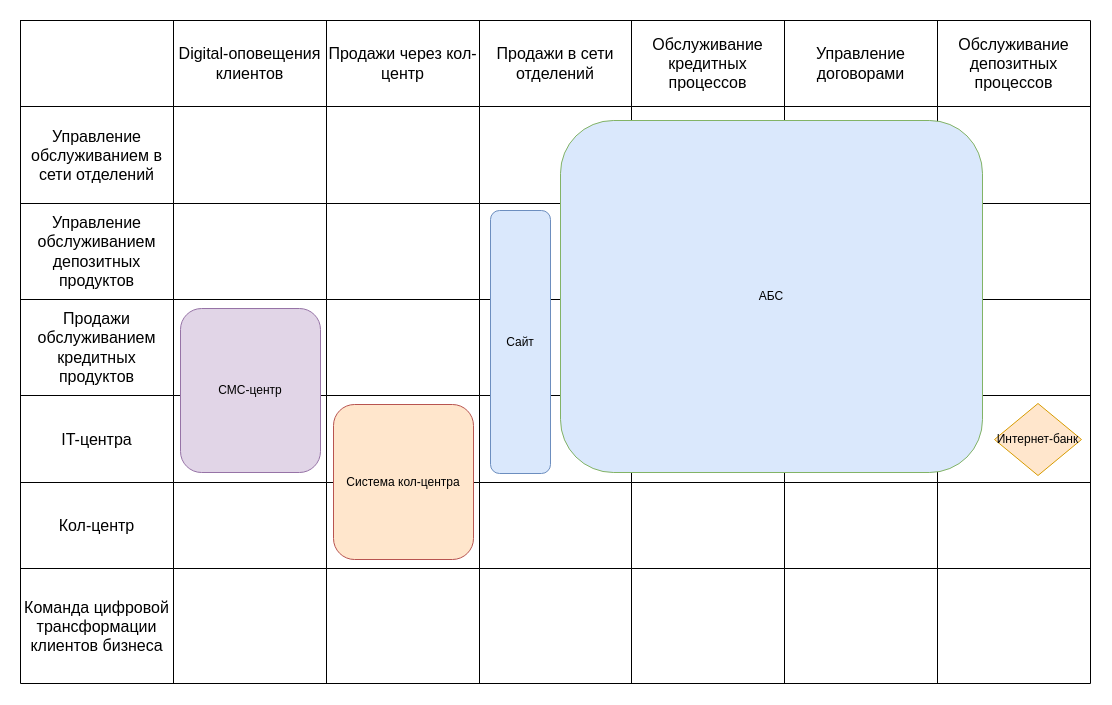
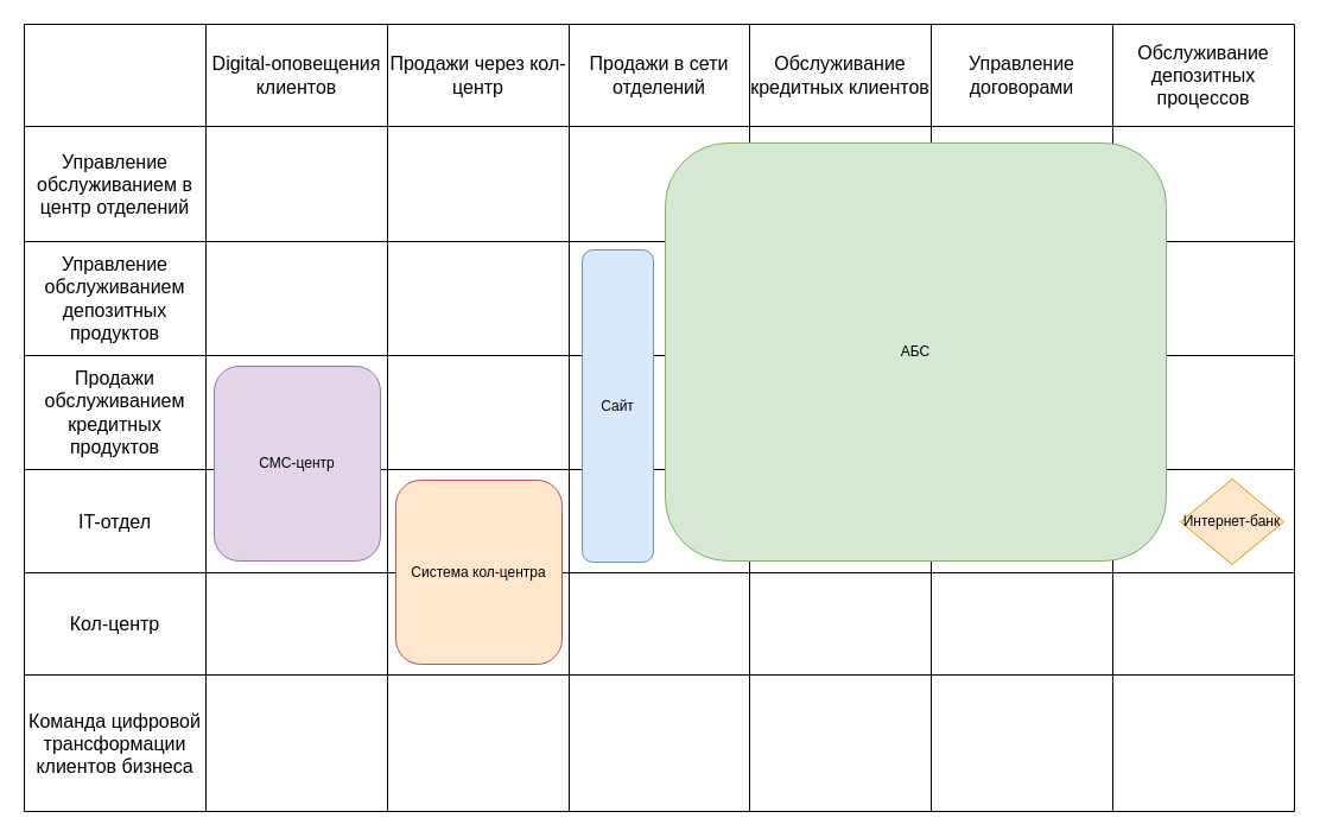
  <mxCell id="0" />
  <mxCell id="1" parent="0" />
  <mxCell id="2" value="" style="shape=table;startSize=0;container=1;collapsible=0;childLayout=tableLayout;fontSize=16;" parent="1" vertex="1"><mxGeometry x="20" y="20" width="1070" height="663" as="geometry" /></mxCell>
  <mxCell id="3" value="" style="shape=tableRow;horizontal=0;startSize=0;swimlaneHead=0;swimlaneBody=0;strokeColor=inherit;top=0;left=0;bottom=0;right=0;collapsible=0;dropTarget=0;fillColor=none;points=[[0,0.5],[1,0.5]];portConstraint=eastwest;fontSize=16;" parent="2" vertex="1"><mxGeometry width="1070" height="86" as="geometry" /></mxCell>
  <mxCell id="4" value="" style="shape=partialRectangle;html=1;whiteSpace=wrap;connectable=0;strokeColor=inherit;overflow=hidden;fillColor=none;top=0;left=0;bottom=0;right=0;pointerEvents=1;fontSize=16;" parent="3" vertex="1"><mxGeometry width="153" height="86" as="geometry"><mxRectangle width="153" height="86" as="alternateBounds" /></mxGeometry></mxCell>
  <mxCell id="5" value="Digital-оповещения клиентов" style="shape=partialRectangle;html=1;whiteSpace=wrap;connectable=0;strokeColor=inherit;overflow=hidden;fillColor=none;top=0;left=0;bottom=0;right=0;pointerEvents=1;fontSize=16;" parent="3" vertex="1"><mxGeometry x="153" width="153" height="86" as="geometry"><mxRectangle width="153" height="86" as="alternateBounds" /></mxGeometry></mxCell>
  <mxCell id="6" value="Продажи через кол-центр" style="shape=partialRectangle;html=1;whiteSpace=wrap;connectable=0;strokeColor=inherit;overflow=hidden;fillColor=none;top=0;left=0;bottom=0;right=0;pointerEvents=1;fontSize=16;" parent="3" vertex="1"><mxGeometry x="306" width="153" height="86" as="geometry"><mxRectangle width="153" height="86" as="alternateBounds" /></mxGeometry></mxCell>
  <mxCell id="7" value="Продажи в сети отделений" style="shape=partialRectangle;html=1;whiteSpace=wrap;connectable=0;strokeColor=inherit;overflow=hidden;fillColor=none;top=0;left=0;bottom=0;right=0;pointerEvents=1;fontSize=16;" parent="3" vertex="1"><mxGeometry x="459" width="152" height="86" as="geometry"><mxRectangle width="152" height="86" as="alternateBounds" /></mxGeometry></mxCell>
- <mxCell id="8" value="Обслуживание кредитных процессов" style="shape=partialRectangle;html=1;whiteSpace=wrap;connectable=0;strokeColor=inherit;overflow=hidden;fillColor=none;top=0;left=0;bottom=0;right=0;pointerEvents=1;fontSize=16;" parent="3" vertex="1"><mxGeometry x="611" width="153" height="86" as="geometry"><mxRectangle width="153" height="86" as="alternateBounds" /></mxGeometry></mxCell>
+ <mxCell id="8" value="Обслуживание кредитных клиентов" style="shape=partialRectangle;html=1;whiteSpace=wrap;connectable=0;strokeColor=inherit;overflow=hidden;fillColor=none;top=0;left=0;bottom=0;right=0;pointerEvents=1;fontSize=16;" parent="3" vertex="1"><mxGeometry x="611" width="153" height="86" as="geometry"><mxRectangle width="153" height="86" as="alternateBounds" /></mxGeometry></mxCell>
  <mxCell id="9" value="Управление договорами" style="shape=partialRectangle;html=1;whiteSpace=wrap;connectable=0;strokeColor=inherit;overflow=hidden;fillColor=none;top=0;left=0;bottom=0;right=0;pointerEvents=1;fontSize=16;" parent="3" vertex="1"><mxGeometry x="764" width="153" height="86" as="geometry"><mxRectangle width="153" height="86" as="alternateBounds" /></mxGeometry></mxCell>
  <mxCell id="10" value="Обслуживание депозитных процессов" style="shape=partialRectangle;html=1;whiteSpace=wrap;connectable=0;strokeColor=inherit;overflow=hidden;fillColor=none;top=0;left=0;bottom=0;right=0;pointerEvents=1;fontSize=16;" vertex="1" parent="3"><mxGeometry x="917" width="153" height="86" as="geometry"><mxRectangle width="153" height="86" as="alternateBounds" /></mxGeometry></mxCell>
  <mxCell id="11" value="" style="shape=tableRow;horizontal=0;startSize=0;swimlaneHead=0;swimlaneBody=0;strokeColor=inherit;top=0;left=0;bottom=0;right=0;collapsible=0;dropTarget=0;fillColor=none;points=[[0,0.5],[1,0.5]];portConstraint=eastwest;fontSize=16;" parent="2" vertex="1"><mxGeometry y="86" width="1070" height="97" as="geometry" /></mxCell>
- <mxCell id="12" value="Управление обслуживанием в сети отделений" style="shape=partialRectangle;html=1;whiteSpace=wrap;connectable=0;strokeColor=inherit;overflow=hidden;fillColor=none;top=0;left=0;bottom=0;right=0;pointerEvents=1;fontSize=16;" parent="11" vertex="1"><mxGeometry width="153" height="97" as="geometry"><mxRectangle width="153" height="97" as="alternateBounds" /></mxGeometry></mxCell>
+ <mxCell id="12" value="Управление обслуживанием в центр отделений" style="shape=partialRectangle;html=1;whiteSpace=wrap;connectable=0;strokeColor=inherit;overflow=hidden;fillColor=none;top=0;left=0;bottom=0;right=0;pointerEvents=1;fontSize=16;" parent="11" vertex="1"><mxGeometry width="153" height="97" as="geometry"><mxRectangle width="153" height="97" as="alternateBounds" /></mxGeometry></mxCell>
  <mxCell id="13" value="" style="shape=partialRectangle;html=1;whiteSpace=wrap;connectable=0;strokeColor=inherit;overflow=hidden;fillColor=none;top=0;left=0;bottom=0;right=0;pointerEvents=1;fontSize=16;" parent="11" vertex="1"><mxGeometry x="153" width="153" height="97" as="geometry"><mxRectangle width="153" height="97" as="alternateBounds" /></mxGeometry></mxCell>
  <mxCell id="14" value="" style="shape=partialRectangle;html=1;whiteSpace=wrap;connectable=0;strokeColor=inherit;overflow=hidden;fillColor=none;top=0;left=0;bottom=0;right=0;pointerEvents=1;fontSize=16;" parent="11" vertex="1"><mxGeometry x="306" width="153" height="97" as="geometry"><mxRectangle width="153" height="97" as="alternateBounds" /></mxGeometry></mxCell>
  <mxCell id="15" style="shape=partialRectangle;html=1;whiteSpace=wrap;connectable=0;strokeColor=inherit;overflow=hidden;fillColor=none;top=0;left=0;bottom=0;right=0;pointerEvents=1;fontSize=16;" parent="11" vertex="1"><mxGeometry x="459" width="152" height="97" as="geometry"><mxRectangle width="152" height="97" as="alternateBounds" /></mxGeometry></mxCell>
  <mxCell id="16" style="shape=partialRectangle;html=1;whiteSpace=wrap;connectable=0;strokeColor=inherit;overflow=hidden;fillColor=none;top=0;left=0;bottom=0;right=0;pointerEvents=1;fontSize=16;" parent="11" vertex="1"><mxGeometry x="611" width="153" height="97" as="geometry"><mxRectangle width="153" height="97" as="alternateBounds" /></mxGeometry></mxCell>
  <mxCell id="17" style="shape=partialRectangle;html=1;whiteSpace=wrap;connectable=0;strokeColor=inherit;overflow=hidden;fillColor=none;top=0;left=0;bottom=0;right=0;pointerEvents=1;fontSize=16;" parent="11" vertex="1"><mxGeometry x="764" width="153" height="97" as="geometry"><mxRectangle width="153" height="97" as="alternateBounds" /></mxGeometry></mxCell>
  <mxCell id="18" style="shape=partialRectangle;html=1;whiteSpace=wrap;connectable=0;strokeColor=inherit;overflow=hidden;fillColor=none;top=0;left=0;bottom=0;right=0;pointerEvents=1;fontSize=16;" vertex="1" parent="11"><mxGeometry x="917" width="153" height="97" as="geometry"><mxRectangle width="153" height="97" as="alternateBounds" /></mxGeometry></mxCell>
  <mxCell id="19" style="shape=tableRow;horizontal=0;startSize=0;swimlaneHead=0;swimlaneBody=0;strokeColor=inherit;top=0;left=0;bottom=0;right=0;collapsible=0;dropTarget=0;fillColor=none;points=[[0,0.5],[1,0.5]];portConstraint=eastwest;fontSize=16;" parent="2" vertex="1"><mxGeometry y="183" width="1070" height="96" as="geometry" /></mxCell>
  <mxCell id="20" value="Управление обслуживанием депозитных продуктов" style="shape=partialRectangle;html=1;whiteSpace=wrap;connectable=0;strokeColor=inherit;overflow=hidden;fillColor=none;top=0;left=0;bottom=0;right=0;pointerEvents=1;fontSize=16;" parent="19" vertex="1"><mxGeometry width="153" height="96" as="geometry"><mxRectangle width="153" height="96" as="alternateBounds" /></mxGeometry></mxCell>
  <mxCell id="21" style="shape=partialRectangle;html=1;whiteSpace=wrap;connectable=0;strokeColor=inherit;overflow=hidden;fillColor=none;top=0;left=0;bottom=0;right=0;pointerEvents=1;fontSize=16;" parent="19" vertex="1"><mxGeometry x="153" width="153" height="96" as="geometry"><mxRectangle width="153" height="96" as="alternateBounds" /></mxGeometry></mxCell>
  <mxCell id="22" style="shape=partialRectangle;html=1;whiteSpace=wrap;connectable=0;strokeColor=inherit;overflow=hidden;fillColor=none;top=0;left=0;bottom=0;right=0;pointerEvents=1;fontSize=16;" parent="19" vertex="1"><mxGeometry x="306" width="153" height="96" as="geometry"><mxRectangle width="153" height="96" as="alternateBounds" /></mxGeometry></mxCell>
  <mxCell id="23" style="shape=partialRectangle;html=1;whiteSpace=wrap;connectable=0;strokeColor=inherit;overflow=hidden;fillColor=none;top=0;left=0;bottom=0;right=0;pointerEvents=1;fontSize=16;" parent="19" vertex="1"><mxGeometry x="459" width="152" height="96" as="geometry"><mxRectangle width="152" height="96" as="alternateBounds" /></mxGeometry></mxCell>
  <mxCell id="24" style="shape=partialRectangle;html=1;whiteSpace=wrap;connectable=0;strokeColor=inherit;overflow=hidden;fillColor=none;top=0;left=0;bottom=0;right=0;pointerEvents=1;fontSize=16;" parent="19" vertex="1"><mxGeometry x="611" width="153" height="96" as="geometry"><mxRectangle width="153" height="96" as="alternateBounds" /></mxGeometry></mxCell>
  <mxCell id="25" style="shape=partialRectangle;html=1;whiteSpace=wrap;connectable=0;strokeColor=inherit;overflow=hidden;fillColor=none;top=0;left=0;bottom=0;right=0;pointerEvents=1;fontSize=16;" parent="19" vertex="1"><mxGeometry x="764" width="153" height="96" as="geometry"><mxRectangle width="153" height="96" as="alternateBounds" /></mxGeometry></mxCell>
  <mxCell id="26" style="shape=partialRectangle;html=1;whiteSpace=wrap;connectable=0;strokeColor=inherit;overflow=hidden;fillColor=none;top=0;left=0;bottom=0;right=0;pointerEvents=1;fontSize=16;" vertex="1" parent="19"><mxGeometry x="917" width="153" height="96" as="geometry"><mxRectangle width="153" height="96" as="alternateBounds" /></mxGeometry></mxCell>
  <mxCell id="27" style="shape=tableRow;horizontal=0;startSize=0;swimlaneHead=0;swimlaneBody=0;strokeColor=inherit;top=0;left=0;bottom=0;right=0;collapsible=0;dropTarget=0;fillColor=none;points=[[0,0.5],[1,0.5]];portConstraint=eastwest;fontSize=16;" vertex="1" parent="2"><mxGeometry y="279" width="1070" height="96" as="geometry" /></mxCell>
  <mxCell id="28" value="Продажи обслуживанием кредитных продуктов" style="shape=partialRectangle;html=1;whiteSpace=wrap;connectable=0;strokeColor=inherit;overflow=hidden;fillColor=none;top=0;left=0;bottom=0;right=0;pointerEvents=1;fontSize=16;" vertex="1" parent="27"><mxGeometry width="153" height="96" as="geometry"><mxRectangle width="153" height="96" as="alternateBounds" /></mxGeometry></mxCell>
  <mxCell id="29" style="shape=partialRectangle;html=1;whiteSpace=wrap;connectable=0;strokeColor=inherit;overflow=hidden;fillColor=none;top=0;left=0;bottom=0;right=0;pointerEvents=1;fontSize=16;" vertex="1" parent="27"><mxGeometry x="153" width="153" height="96" as="geometry"><mxRectangle width="153" height="96" as="alternateBounds" /></mxGeometry></mxCell>
  <mxCell id="30" style="shape=partialRectangle;html=1;whiteSpace=wrap;connectable=0;strokeColor=inherit;overflow=hidden;fillColor=none;top=0;left=0;bottom=0;right=0;pointerEvents=1;fontSize=16;" vertex="1" parent="27"><mxGeometry x="306" width="153" height="96" as="geometry"><mxRectangle width="153" height="96" as="alternateBounds" /></mxGeometry></mxCell>
  <mxCell id="31" style="shape=partialRectangle;html=1;whiteSpace=wrap;connectable=0;strokeColor=inherit;overflow=hidden;fillColor=none;top=0;left=0;bottom=0;right=0;pointerEvents=1;fontSize=16;" vertex="1" parent="27"><mxGeometry x="459" width="152" height="96" as="geometry"><mxRectangle width="152" height="96" as="alternateBounds" /></mxGeometry></mxCell>
  <mxCell id="32" value="" style="shape=partialRectangle;html=1;whiteSpace=wrap;connectable=0;strokeColor=inherit;overflow=hidden;fillColor=none;top=0;left=0;bottom=0;right=0;pointerEvents=1;fontSize=16;" vertex="1" parent="27"><mxGeometry x="611" width="153" height="96" as="geometry"><mxRectangle width="153" height="96" as="alternateBounds" /></mxGeometry></mxCell>
  <mxCell id="33" style="shape=partialRectangle;html=1;whiteSpace=wrap;connectable=0;strokeColor=inherit;overflow=hidden;fillColor=none;top=0;left=0;bottom=0;right=0;pointerEvents=1;fontSize=16;" vertex="1" parent="27"><mxGeometry x="764" width="153" height="96" as="geometry"><mxRectangle width="153" height="96" as="alternateBounds" /></mxGeometry></mxCell>
  <mxCell id="34" style="shape=partialRectangle;html=1;whiteSpace=wrap;connectable=0;strokeColor=inherit;overflow=hidden;fillColor=none;top=0;left=0;bottom=0;right=0;pointerEvents=1;fontSize=16;" vertex="1" parent="27"><mxGeometry x="917" width="153" height="96" as="geometry"><mxRectangle width="153" height="96" as="alternateBounds" /></mxGeometry></mxCell>
  <mxCell id="35" style="shape=tableRow;horizontal=0;startSize=0;swimlaneHead=0;swimlaneBody=0;strokeColor=inherit;top=0;left=0;bottom=0;right=0;collapsible=0;dropTarget=0;fillColor=none;points=[[0,0.5],[1,0.5]];portConstraint=eastwest;fontSize=16;" parent="2" vertex="1"><mxGeometry y="375" width="1070" height="87" as="geometry" /></mxCell>
- <mxCell id="36" value="IT-центра" style="shape=partialRectangle;html=1;whiteSpace=wrap;connectable=0;strokeColor=inherit;overflow=hidden;fillColor=none;top=0;left=0;bottom=0;right=0;pointerEvents=1;fontSize=16;" parent="35" vertex="1"><mxGeometry width="153" height="87" as="geometry"><mxRectangle width="153" height="87" as="alternateBounds" /></mxGeometry></mxCell>
+ <mxCell id="36" value="IT-отдел" style="shape=partialRectangle;html=1;whiteSpace=wrap;connectable=0;strokeColor=inherit;overflow=hidden;fillColor=none;top=0;left=0;bottom=0;right=0;pointerEvents=1;fontSize=16;" parent="35" vertex="1"><mxGeometry width="153" height="87" as="geometry"><mxRectangle width="153" height="87" as="alternateBounds" /></mxGeometry></mxCell>
  <mxCell id="37" style="shape=partialRectangle;html=1;whiteSpace=wrap;connectable=0;strokeColor=inherit;overflow=hidden;fillColor=none;top=0;left=0;bottom=0;right=0;pointerEvents=1;fontSize=16;" parent="35" vertex="1"><mxGeometry x="153" width="153" height="87" as="geometry"><mxRectangle width="153" height="87" as="alternateBounds" /></mxGeometry></mxCell>
  <mxCell id="38" style="shape=partialRectangle;html=1;whiteSpace=wrap;connectable=0;strokeColor=inherit;overflow=hidden;fillColor=none;top=0;left=0;bottom=0;right=0;pointerEvents=1;fontSize=16;" parent="35" vertex="1"><mxGeometry x="306" width="153" height="87" as="geometry"><mxRectangle width="153" height="87" as="alternateBounds" /></mxGeometry></mxCell>
  <mxCell id="39" style="shape=partialRectangle;html=1;whiteSpace=wrap;connectable=0;strokeColor=inherit;overflow=hidden;fillColor=none;top=0;left=0;bottom=0;right=0;pointerEvents=1;fontSize=16;" parent="35" vertex="1"><mxGeometry x="459" width="152" height="87" as="geometry"><mxRectangle width="152" height="87" as="alternateBounds" /></mxGeometry></mxCell>
  <mxCell id="40" style="shape=partialRectangle;html=1;whiteSpace=wrap;connectable=0;strokeColor=inherit;overflow=hidden;fillColor=none;top=0;left=0;bottom=0;right=0;pointerEvents=1;fontSize=16;" parent="35" vertex="1"><mxGeometry x="611" width="153" height="87" as="geometry"><mxRectangle width="153" height="87" as="alternateBounds" /></mxGeometry></mxCell>
  <mxCell id="41" style="shape=partialRectangle;html=1;whiteSpace=wrap;connectable=0;strokeColor=inherit;overflow=hidden;fillColor=none;top=0;left=0;bottom=0;right=0;pointerEvents=1;fontSize=16;" parent="35" vertex="1"><mxGeometry x="764" width="153" height="87" as="geometry"><mxRectangle width="153" height="87" as="alternateBounds" /></mxGeometry></mxCell>
  <mxCell id="42" style="shape=partialRectangle;html=1;whiteSpace=wrap;connectable=0;strokeColor=inherit;overflow=hidden;fillColor=none;top=0;left=0;bottom=0;right=0;pointerEvents=1;fontSize=16;" vertex="1" parent="35"><mxGeometry x="917" width="153" height="87" as="geometry"><mxRectangle width="153" height="87" as="alternateBounds" /></mxGeometry></mxCell>
  <mxCell id="43" style="shape=tableRow;horizontal=0;startSize=0;swimlaneHead=0;swimlaneBody=0;strokeColor=inherit;top=0;left=0;bottom=0;right=0;collapsible=0;dropTarget=0;fillColor=none;points=[[0,0.5],[1,0.5]];portConstraint=eastwest;fontSize=16;" parent="2" vertex="1"><mxGeometry y="462" width="1070" height="86" as="geometry" /></mxCell>
  <mxCell id="44" value="Кол-центр" style="shape=partialRectangle;html=1;whiteSpace=wrap;connectable=0;strokeColor=inherit;overflow=hidden;fillColor=none;top=0;left=0;bottom=0;right=0;pointerEvents=1;fontSize=16;" parent="43" vertex="1"><mxGeometry width="153" height="86" as="geometry"><mxRectangle width="153" height="86" as="alternateBounds" /></mxGeometry></mxCell>
  <mxCell id="45" style="shape=partialRectangle;html=1;whiteSpace=wrap;connectable=0;strokeColor=inherit;overflow=hidden;fillColor=none;top=0;left=0;bottom=0;right=0;pointerEvents=1;fontSize=16;" parent="43" vertex="1"><mxGeometry x="153" width="153" height="86" as="geometry"><mxRectangle width="153" height="86" as="alternateBounds" /></mxGeometry></mxCell>
  <mxCell id="46" value="" style="shape=partialRectangle;html=1;whiteSpace=wrap;connectable=0;strokeColor=inherit;overflow=hidden;fillColor=none;top=0;left=0;bottom=0;right=0;pointerEvents=1;fontSize=16;" parent="43" vertex="1"><mxGeometry x="306" width="153" height="86" as="geometry"><mxRectangle width="153" height="86" as="alternateBounds" /></mxGeometry></mxCell>
  <mxCell id="47" style="shape=partialRectangle;html=1;whiteSpace=wrap;connectable=0;strokeColor=inherit;overflow=hidden;fillColor=none;top=0;left=0;bottom=0;right=0;pointerEvents=1;fontSize=16;" parent="43" vertex="1"><mxGeometry x="459" width="152" height="86" as="geometry"><mxRectangle width="152" height="86" as="alternateBounds" /></mxGeometry></mxCell>
  <mxCell id="48" style="shape=partialRectangle;html=1;whiteSpace=wrap;connectable=0;strokeColor=inherit;overflow=hidden;fillColor=none;top=0;left=0;bottom=0;right=0;pointerEvents=1;fontSize=16;" parent="43" vertex="1"><mxGeometry x="611" width="153" height="86" as="geometry"><mxRectangle width="153" height="86" as="alternateBounds" /></mxGeometry></mxCell>
  <mxCell id="49" style="shape=partialRectangle;html=1;whiteSpace=wrap;connectable=0;strokeColor=inherit;overflow=hidden;fillColor=none;top=0;left=0;bottom=0;right=0;pointerEvents=1;fontSize=16;" parent="43" vertex="1"><mxGeometry x="764" width="153" height="86" as="geometry"><mxRectangle width="153" height="86" as="alternateBounds" /></mxGeometry></mxCell>
  <mxCell id="50" style="shape=partialRectangle;html=1;whiteSpace=wrap;connectable=0;strokeColor=inherit;overflow=hidden;fillColor=none;top=0;left=0;bottom=0;right=0;pointerEvents=1;fontSize=16;" vertex="1" parent="43"><mxGeometry x="917" width="153" height="86" as="geometry"><mxRectangle width="153" height="86" as="alternateBounds" /></mxGeometry></mxCell>
  <mxCell id="51" style="shape=tableRow;horizontal=0;startSize=0;swimlaneHead=0;swimlaneBody=0;strokeColor=inherit;top=0;left=0;bottom=0;right=0;collapsible=0;dropTarget=0;fillColor=none;points=[[0,0.5],[1,0.5]];portConstraint=eastwest;fontSize=16;" vertex="1" parent="2"><mxGeometry y="548" width="1070" height="115" as="geometry" /></mxCell>
  <mxCell id="52" value="Команда цифровой трансформации клиентов бизнеса" style="shape=partialRectangle;html=1;whiteSpace=wrap;connectable=0;strokeColor=inherit;overflow=hidden;fillColor=none;top=0;left=0;bottom=0;right=0;pointerEvents=1;fontSize=16;" vertex="1" parent="51"><mxGeometry width="153" height="115" as="geometry"><mxRectangle width="153" height="115" as="alternateBounds" /></mxGeometry></mxCell>
  <mxCell id="53" style="shape=partialRectangle;html=1;whiteSpace=wrap;connectable=0;strokeColor=inherit;overflow=hidden;fillColor=none;top=0;left=0;bottom=0;right=0;pointerEvents=1;fontSize=16;" vertex="1" parent="51"><mxGeometry x="153" width="153" height="115" as="geometry"><mxRectangle width="153" height="115" as="alternateBounds" /></mxGeometry></mxCell>
  <mxCell id="54" style="shape=partialRectangle;html=1;whiteSpace=wrap;connectable=0;strokeColor=inherit;overflow=hidden;fillColor=none;top=0;left=0;bottom=0;right=0;pointerEvents=1;fontSize=16;" vertex="1" parent="51"><mxGeometry x="306" width="153" height="115" as="geometry"><mxRectangle width="153" height="115" as="alternateBounds" /></mxGeometry></mxCell>
  <mxCell id="55" style="shape=partialRectangle;html=1;whiteSpace=wrap;connectable=0;strokeColor=inherit;overflow=hidden;fillColor=none;top=0;left=0;bottom=0;right=0;pointerEvents=1;fontSize=16;" vertex="1" parent="51"><mxGeometry x="459" width="152" height="115" as="geometry"><mxRectangle width="152" height="115" as="alternateBounds" /></mxGeometry></mxCell>
  <mxCell id="56" style="shape=partialRectangle;html=1;whiteSpace=wrap;connectable=0;strokeColor=inherit;overflow=hidden;fillColor=none;top=0;left=0;bottom=0;right=0;pointerEvents=1;fontSize=16;" vertex="1" parent="51"><mxGeometry x="611" width="153" height="115" as="geometry"><mxRectangle width="153" height="115" as="alternateBounds" /></mxGeometry></mxCell>
  <mxCell id="57" style="shape=partialRectangle;html=1;whiteSpace=wrap;connectable=0;strokeColor=inherit;overflow=hidden;fillColor=none;top=0;left=0;bottom=0;right=0;pointerEvents=1;fontSize=16;" vertex="1" parent="51"><mxGeometry x="764" width="153" height="115" as="geometry"><mxRectangle width="153" height="115" as="alternateBounds" /></mxGeometry></mxCell>
  <mxCell id="58" style="shape=partialRectangle;html=1;whiteSpace=wrap;connectable=0;strokeColor=inherit;overflow=hidden;fillColor=none;top=0;left=0;bottom=0;right=0;pointerEvents=1;fontSize=16;" vertex="1" parent="51"><mxGeometry x="917" width="153" height="115" as="geometry"><mxRectangle width="153" height="115" as="alternateBounds" /></mxGeometry></mxCell>
- <mxCell id="59" value="АБС" style="rounded=1;whiteSpace=wrap;html=1;fillColor=#dae8fc;strokeColor=#82b366;" vertex="1" parent="1"><mxGeometry x="560" y="120" width="422" height="352" as="geometry" /></mxCell>
+ <mxCell id="59" value="АБС" style="rounded=1;whiteSpace=wrap;html=1;fillColor=#d5e8d4;strokeColor=#82b366;" vertex="1" parent="1"><mxGeometry x="560" y="120" width="422" height="352" as="geometry" /></mxCell>
  <mxCell id="60" value="Сайт" style="rounded=1;whiteSpace=wrap;html=1;fillColor=#dae8fc;strokeColor=#6c8ebf;" vertex="1" parent="1"><mxGeometry x="490" y="210" width="60" height="263" as="geometry" /></mxCell>
  <mxCell id="61" value="Интернет-банк" style="rhombus;whiteSpace=wrap;html=1;fillColor=#ffe6cc;strokeColor=#d79b00;" vertex="1" parent="1"><mxGeometry x="994" y="403" width="87" height="72" as="geometry" /></mxCell>
  <mxCell id="62" value="СМС-центр" style="rounded=1;whiteSpace=wrap;html=1;fillColor=#e1d5e7;strokeColor=#9673a6;" vertex="1" parent="1"><mxGeometry x="180" y="308" width="140" height="164" as="geometry" /></mxCell>
  <mxCell id="63" value="Система кол-центра" style="rounded=1;whiteSpace=wrap;html=1;fillColor=#ffe6cc;strokeColor=#b85450;" vertex="1" parent="1"><mxGeometry x="333" y="404" width="140" height="155" as="geometry" /></mxCell>
